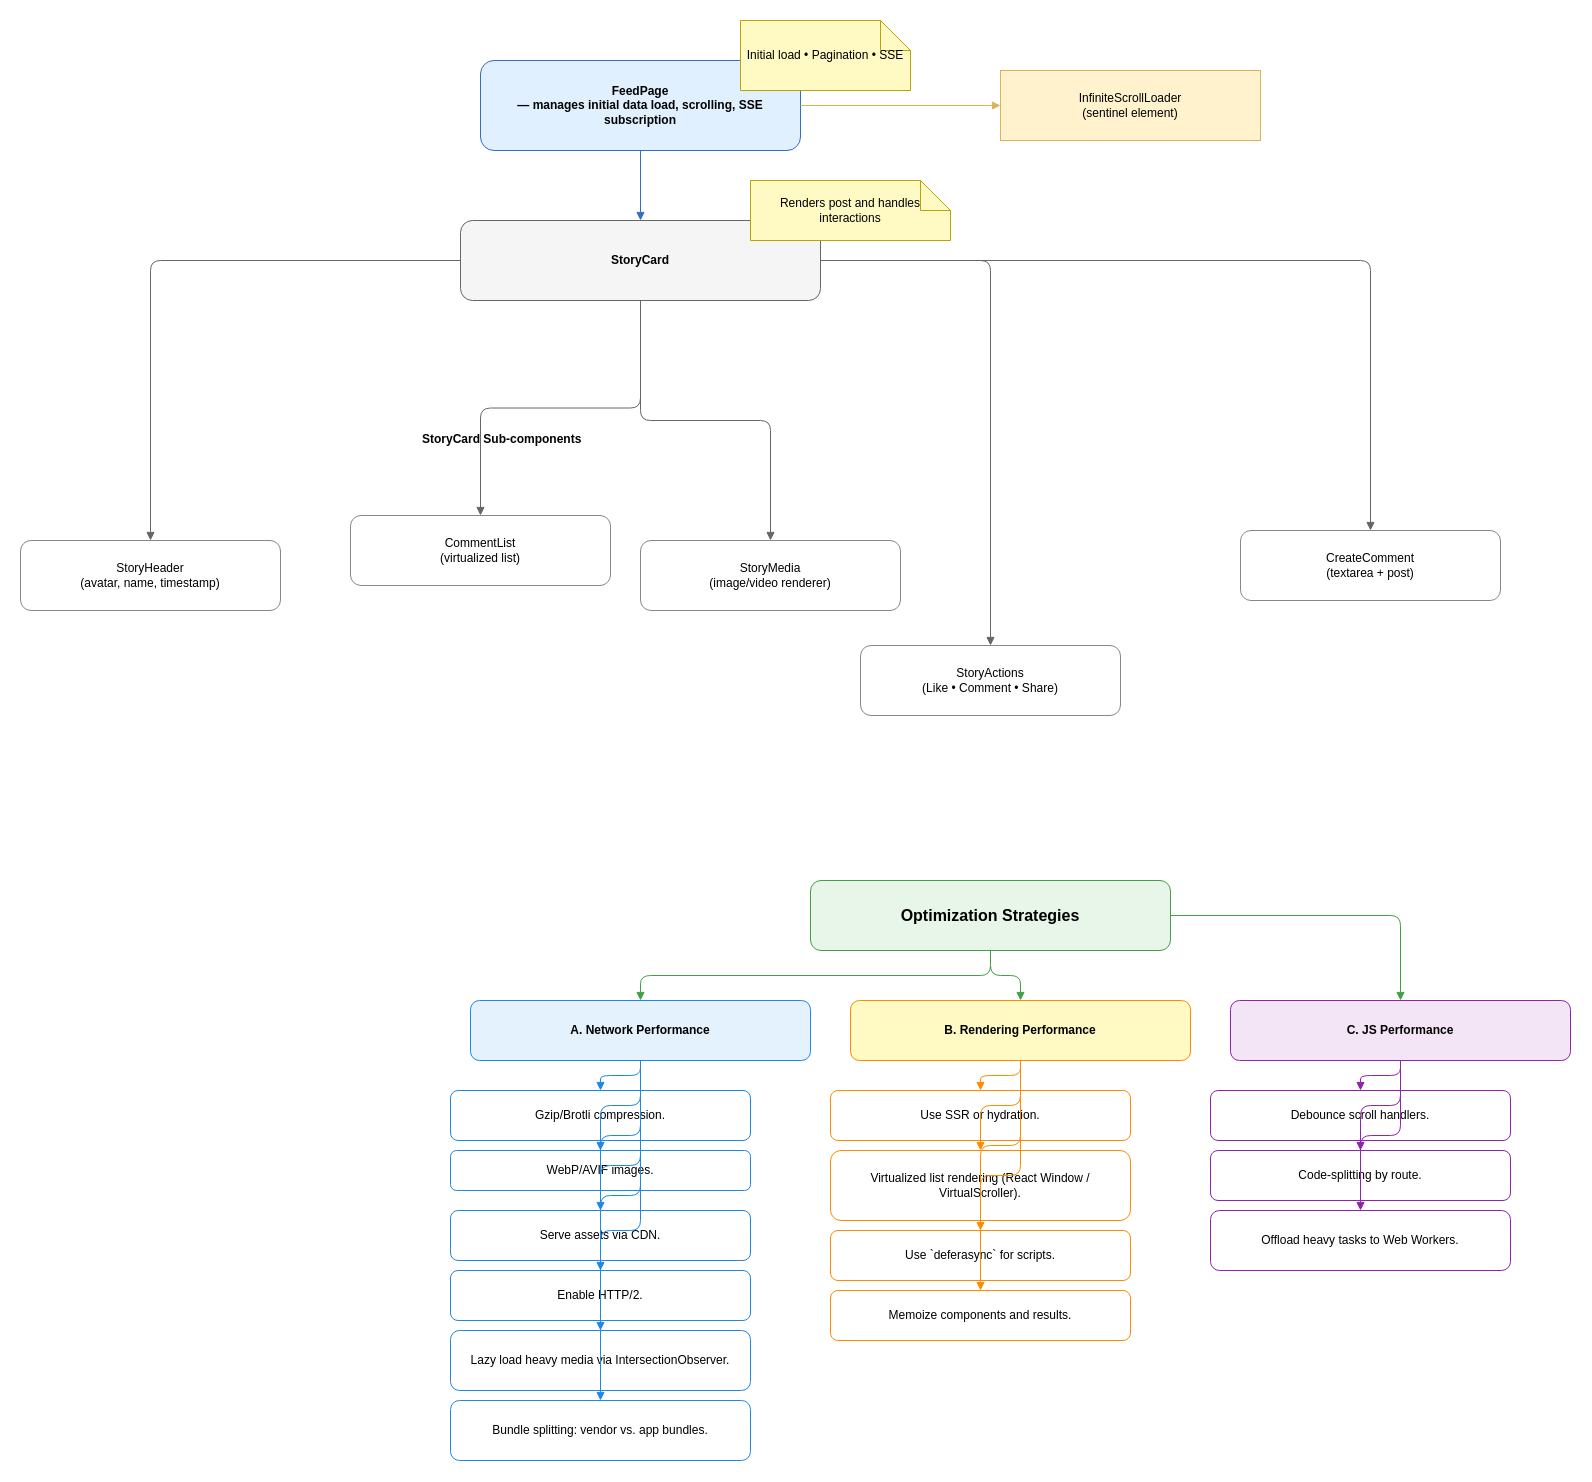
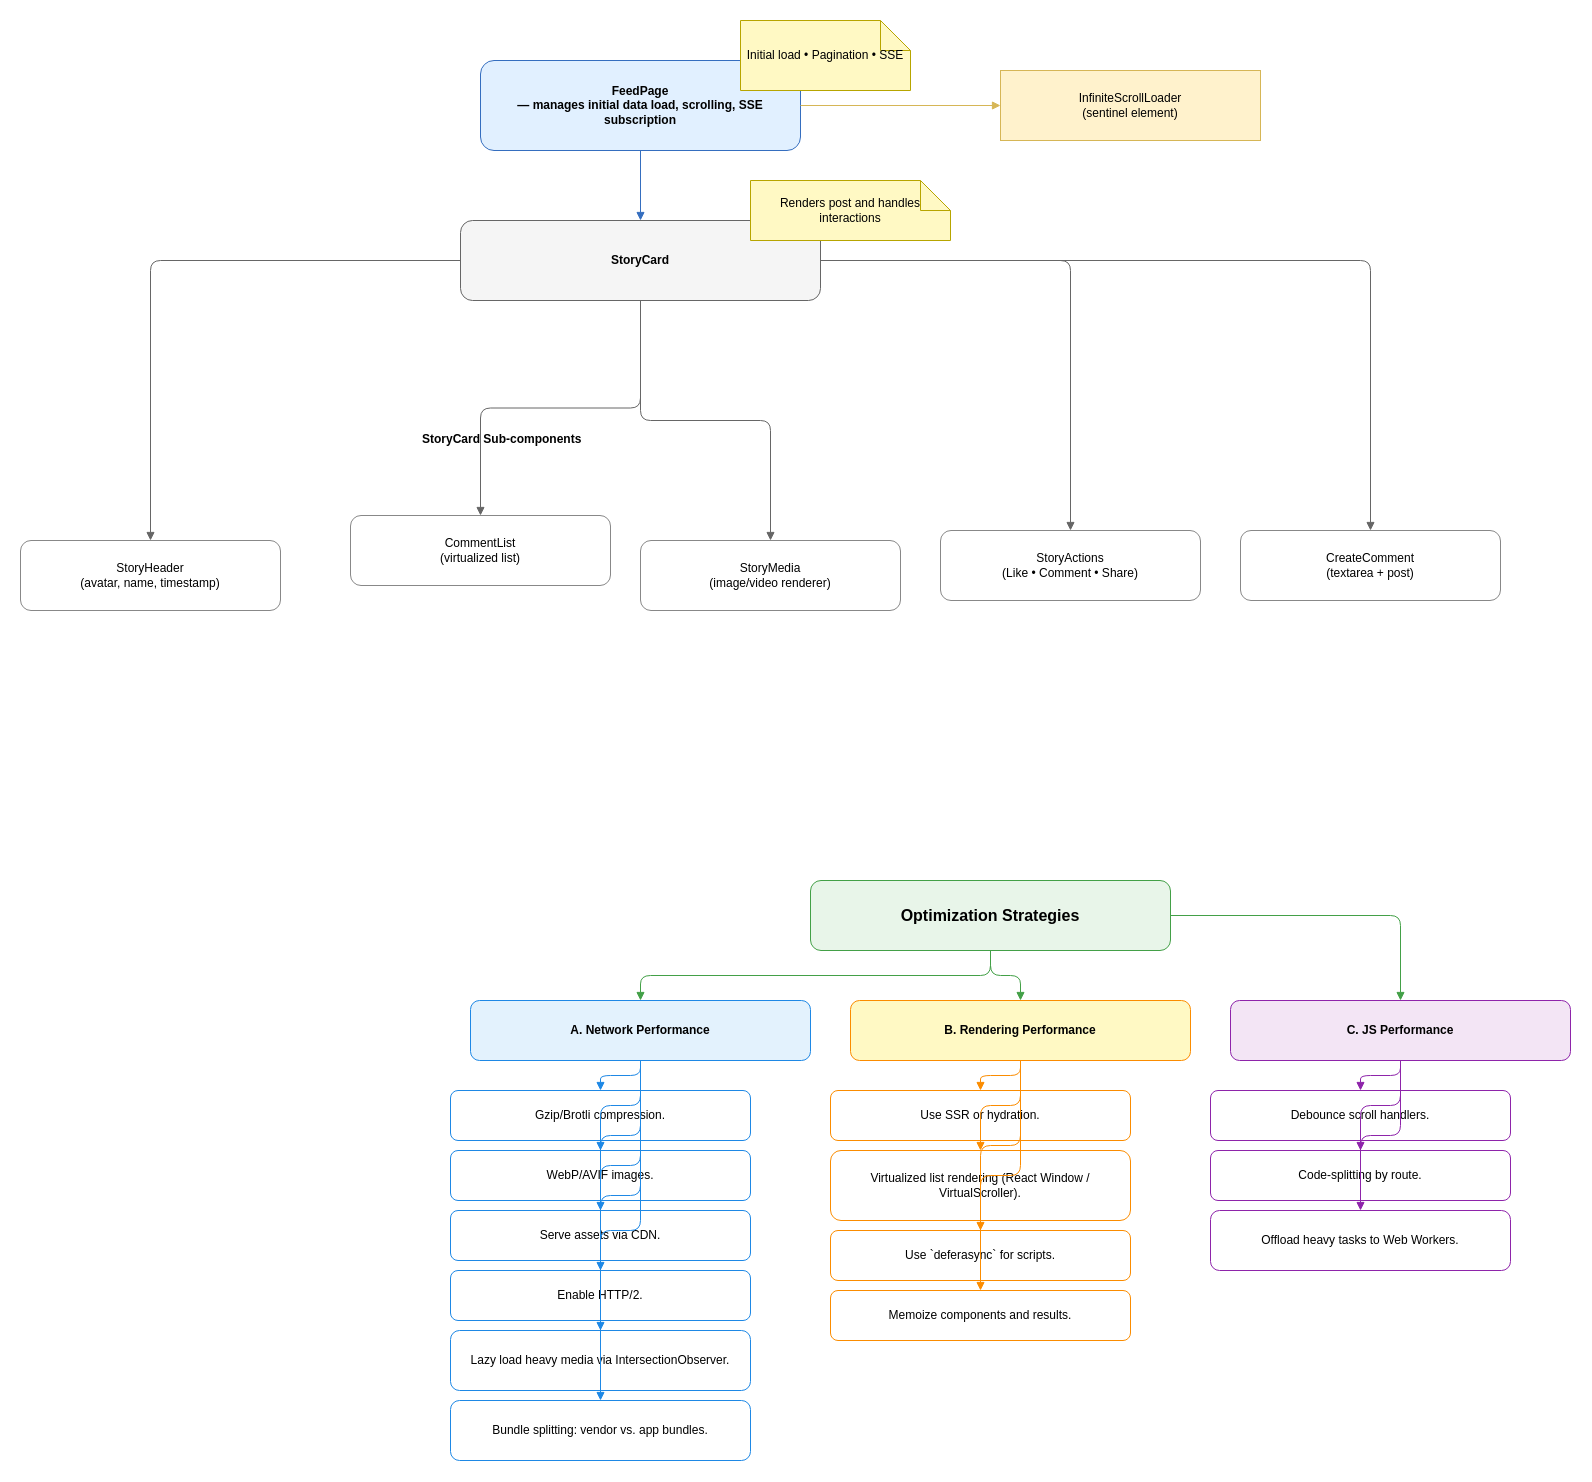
  <mxCell id="0" />
  <mxCell id="1" parent="0" />
  <mxCell id="2" value="FeedPage&#10;— manages initial data load, scrolling, SSE subscription" style="rounded=1;whiteSpace=wrap;html=1;fillColor=#e1f0ff;strokeColor=#356ebf;fontStyle=1;" vertex="1" parent="1"><mxGeometry x="480" y="60" width="320" height="90" as="geometry" /></mxCell>
  <mxCell id="3" value="StoryCard" style="rounded=1;whiteSpace=wrap;html=1;fillColor=#f5f5f5;strokeColor=#666666;fontStyle=1;" vertex="1" parent="1"><mxGeometry x="460" y="220" width="360" height="80" as="geometry" /></mxCell>
  <mxCell id="4" style="edgeStyle=orthogonalEdgeStyle;rounded=0;orthogonalLoop=1;jettySize=auto;html=1;endArrow=block;strokeColor=#356ebf;" edge="1" parent="1" source="2" target="3"><mxGeometry relative="1" as="geometry" /></mxCell>
  <mxCell id="5" value="InfiniteScrollLoader&#10;(sentinel element)" style="whiteSpace=wrap;html=1;fillColor=#fff2cc;strokeColor=#d6b656;rounded=0;" vertex="1" parent="1"><mxGeometry x="1000" y="70" width="260" height="70" as="geometry" /></mxCell>
  <mxCell id="6" style="edgeStyle=orthogonalEdgeStyle;rounded=0;orthogonalLoop=1;jettySize=auto;html=1;endArrow=block;strokeColor=#d6b656;" edge="1" parent="1" source="2" target="5"><mxGeometry relative="1" as="geometry" /></mxCell>
  <mxCell id="7" value="StoryCard Sub-components" style="text;html=1;strokeColor=none;fillColor=none;align=left;verticalAlign=top;fontStyle=1;fontSize=12;" vertex="1" parent="1"><mxGeometry x="420" y="425" width="200" height="20" as="geometry" /></mxCell>
  <mxCell id="8" value="StoryHeader&#10;(avatar, name, timestamp)" style="shape=rectangle;rounded=1;whiteSpace=wrap;html=1;fillColor=#ffffff;strokeColor=#888888;" vertex="1" parent="1"><mxGeometry x="20" y="540" width="260" height="70" as="geometry" /></mxCell>
  <mxCell id="9" value="StoryMedia&#10;(image/video renderer)" style="shape=rectangle;rounded=1;whiteSpace=wrap;html=1;fillColor=#ffffff;strokeColor=#888888;" vertex="1" parent="1"><mxGeometry x="640" y="540" width="260" height="70" as="geometry" /></mxCell>
- <mxCell id="10" value="StoryActions&#10;(Like • Comment • Share)" style="shape=rectangle;rounded=1;whiteSpace=wrap;html=1;fillColor=#ffffff;strokeColor=#888888;" vertex="1" parent="1"><mxGeometry x="860" y="645" width="260" height="70" as="geometry" /></mxCell>
+ <mxCell id="10" value="StoryActions&#10;(Like • Comment • Share)" style="shape=rectangle;rounded=1;whiteSpace=wrap;html=1;fillColor=#ffffff;strokeColor=#888888;" vertex="1" parent="1"><mxGeometry x="940" y="530" width="260" height="70" as="geometry" /></mxCell>
  <mxCell id="11" value="CommentList&#10;(virtualized list)" style="shape=rectangle;rounded=1;whiteSpace=wrap;html=1;fillColor=#ffffff;strokeColor=#888888;" vertex="1" parent="1"><mxGeometry x="350" y="515" width="260" height="70" as="geometry" /></mxCell>
  <mxCell id="12" value="CreateComment&#10;(textarea + post)" style="shape=rectangle;rounded=1;whiteSpace=wrap;html=1;fillColor=#ffffff;strokeColor=#888888;" vertex="1" parent="1"><mxGeometry x="1240" y="530" width="260" height="70" as="geometry" /></mxCell>
  <mxCell id="13" style="edgeStyle=orthogonalEdgeStyle;endArrow=block;strokeColor=#666666;" edge="1" parent="1" source="3" target="8"><mxGeometry relative="1" as="geometry" /></mxCell>
  <mxCell id="14" style="edgeStyle=orthogonalEdgeStyle;endArrow=block;strokeColor=#666666;" edge="1" parent="1" source="3" target="9"><mxGeometry relative="1" as="geometry" /></mxCell>
  <mxCell id="15" style="edgeStyle=orthogonalEdgeStyle;endArrow=block;strokeColor=#666666;" edge="1" parent="1" source="3" target="10"><mxGeometry relative="1" as="geometry" /></mxCell>
  <mxCell id="16" style="edgeStyle=orthogonalEdgeStyle;endArrow=block;strokeColor=#666666;" edge="1" parent="1" source="3" target="11"><mxGeometry relative="1" as="geometry" /></mxCell>
  <mxCell id="17" style="edgeStyle=orthogonalEdgeStyle;endArrow=block;strokeColor=#666666;" edge="1" parent="1" source="3" target="12"><mxGeometry relative="1" as="geometry" /></mxCell>
  <mxCell id="18" value="Initial load • Pagination • SSE" style="shape=note;whiteSpace=wrap;html=1;fillColor=#fff9c4;strokeColor=#b7a500;" vertex="1" parent="1"><mxGeometry x="740" y="20" width="170" height="70" as="geometry" /></mxCell>
  <mxCell id="19" value="Renders post and handles interactions" style="shape=note;whiteSpace=wrap;html=1;fillColor=#fff9c4;strokeColor=#b7a500;" vertex="1" parent="1"><mxGeometry x="750" y="180" width="200" height="60" as="geometry" /></mxCell>
  <mxCell id="20" value="Optimization Strategies" style="rounded=1;whiteSpace=wrap;html=1;fillColor=#e8f5e9;strokeColor=#43a047;fontStyle=1;fontSize=16;" vertex="1" parent="1"><mxGeometry x="810" y="880" width="360" height="70" as="geometry" /></mxCell>
  <mxCell id="21" value="A. Network Performance" style="rounded=1;whiteSpace=wrap;html=1;fillColor=#e3f2fd;strokeColor=#1e88e5;fontStyle=1;" vertex="1" parent="1"><mxGeometry x="470" y="1000" width="340" height="60" as="geometry" /></mxCell>
  <mxCell id="22" style="edgeStyle=orthogonalEdgeStyle;endArrow=block;strokeColor=#43a047;" edge="1" parent="1" source="20" target="21"><mxGeometry relative="1" as="geometry" /></mxCell>
  <mxCell id="23" value="B. Rendering Performance" style="rounded=1;whiteSpace=wrap;html=1;fillColor=#fff9c4;strokeColor=#fb8c00;fontStyle=1;" vertex="1" parent="1"><mxGeometry x="850" y="1000" width="340" height="60" as="geometry" /></mxCell>
  <mxCell id="24" style="edgeStyle=orthogonalEdgeStyle;endArrow=block;strokeColor=#43a047;" edge="1" parent="1" source="20" target="23"><mxGeometry relative="1" as="geometry" /></mxCell>
  <mxCell id="25" value="C. JS Performance" style="rounded=1;whiteSpace=wrap;html=1;fillColor=#f3e5f5;strokeColor=#8e24aa;fontStyle=1;" vertex="1" parent="1"><mxGeometry x="1230" y="1000" width="340" height="60" as="geometry" /></mxCell>
  <mxCell id="26" style="edgeStyle=orthogonalEdgeStyle;endArrow=block;strokeColor=#43a047;" edge="1" parent="1" source="20" target="25"><mxGeometry relative="1" as="geometry" /></mxCell>
  <mxCell id="27" value="Gzip/Brotli compression." style="shape=rectangle;rounded=1;whiteSpace=wrap;html=1;fillColor=#ffffff;strokeColor=#1e88e5;" vertex="1" parent="1"><mxGeometry x="450" y="1090" width="300" height="50" as="geometry" /></mxCell>
- <mxCell id="28" value="WebP/AVIF images." style="shape=rectangle;rounded=1;whiteSpace=wrap;html=1;fillColor=#ffffff;strokeColor=#1e88e5;" vertex="1" parent="1"><mxGeometry x="450" y="1150" width="300" height="40" as="geometry" /></mxCell>
+ <mxCell id="28" value="WebP/AVIF images." style="shape=rectangle;rounded=1;whiteSpace=wrap;html=1;fillColor=#ffffff;strokeColor=#1e88e5;" vertex="1" parent="1"><mxGeometry x="450" y="1150" width="300" height="50" as="geometry" /></mxCell>
  <mxCell id="29" value="Serve assets via CDN." style="shape=rectangle;rounded=1;whiteSpace=wrap;html=1;fillColor=#ffffff;strokeColor=#1e88e5;" vertex="1" parent="1"><mxGeometry x="450" y="1210" width="300" height="50" as="geometry" /></mxCell>
  <mxCell id="30" value="Enable HTTP/2." style="shape=rectangle;rounded=1;whiteSpace=wrap;html=1;fillColor=#ffffff;strokeColor=#1e88e5;" vertex="1" parent="1"><mxGeometry x="450" y="1270" width="300" height="50" as="geometry" /></mxCell>
  <mxCell id="31" value="Lazy load heavy media via IntersectionObserver." style="shape=rectangle;rounded=1;whiteSpace=wrap;html=1;fillColor=#ffffff;strokeColor=#1e88e5;" vertex="1" parent="1"><mxGeometry x="450" y="1330" width="300" height="60" as="geometry" /></mxCell>
  <mxCell id="32" value="Bundle splitting: vendor vs. app bundles." style="shape=rectangle;rounded=1;whiteSpace=wrap;html=1;fillColor=#ffffff;strokeColor=#1e88e5;" vertex="1" parent="1"><mxGeometry x="450" y="1400" width="300" height="60" as="geometry" /></mxCell>
  <mxCell id="33" style="edgeStyle=orthogonalEdgeStyle;endArrow=block;strokeColor=#1e88e5;" edge="1" parent="1" source="21" target="27"><mxGeometry relative="1" as="geometry" /></mxCell>
  <mxCell id="34" style="edgeStyle=orthogonalEdgeStyle;endArrow=block;strokeColor=#1e88e5;" edge="1" parent="1" source="21" target="28"><mxGeometry relative="1" as="geometry" /></mxCell>
  <mxCell id="35" style="edgeStyle=orthogonalEdgeStyle;endArrow=block;strokeColor=#1e88e5;" edge="1" parent="1" source="21" target="29"><mxGeometry relative="1" as="geometry" /></mxCell>
  <mxCell id="36" style="edgeStyle=orthogonalEdgeStyle;endArrow=block;strokeColor=#1e88e5;" edge="1" parent="1" source="21" target="30"><mxGeometry relative="1" as="geometry" /></mxCell>
  <mxCell id="37" style="edgeStyle=orthogonalEdgeStyle;endArrow=block;strokeColor=#1e88e5;" edge="1" parent="1" source="21" target="31"><mxGeometry relative="1" as="geometry" /></mxCell>
  <mxCell id="38" style="edgeStyle=orthogonalEdgeStyle;endArrow=block;strokeColor=#1e88e5;" edge="1" parent="1" source="21" target="32"><mxGeometry relative="1" as="geometry" /></mxCell>
  <mxCell id="39" value="Use SSR or hydration." style="shape=rectangle;rounded=1;whiteSpace=wrap;html=1;fillColor=#ffffff;strokeColor=#fb8c00;" vertex="1" parent="1"><mxGeometry x="830" y="1090" width="300" height="50" as="geometry" /></mxCell>
  <mxCell id="40" value="Virtualized list rendering (React Window / VirtualScroller)." style="shape=rectangle;rounded=1;whiteSpace=wrap;html=1;fillColor=#ffffff;strokeColor=#fb8c00;" vertex="1" parent="1"><mxGeometry x="830" y="1150" width="300" height="70" as="geometry" /></mxCell>
  <mxCell id="41" value="Use `deferasync` for scripts." style="shape=rectangle;rounded=1;whiteSpace=wrap;html=1;fillColor=#ffffff;strokeColor=#fb8c00;" vertex="1" parent="1"><mxGeometry x="830" y="1230" width="300" height="50" as="geometry" /></mxCell>
  <mxCell id="42" value="Memoize components and results." style="shape=rectangle;rounded=1;whiteSpace=wrap;html=1;fillColor=#ffffff;strokeColor=#fb8c00;" vertex="1" parent="1"><mxGeometry x="830" y="1290" width="300" height="50" as="geometry" /></mxCell>
  <mxCell id="43" style="edgeStyle=orthogonalEdgeStyle;endArrow=block;strokeColor=#fb8c00;" edge="1" parent="1" source="23" target="39"><mxGeometry relative="1" as="geometry" /></mxCell>
  <mxCell id="44" style="edgeStyle=orthogonalEdgeStyle;endArrow=block;strokeColor=#fb8c00;" edge="1" parent="1" source="23" target="40"><mxGeometry relative="1" as="geometry" /></mxCell>
  <mxCell id="45" style="edgeStyle=orthogonalEdgeStyle;endArrow=block;strokeColor=#fb8c00;" edge="1" parent="1" source="23" target="41"><mxGeometry relative="1" as="geometry" /></mxCell>
  <mxCell id="46" style="edgeStyle=orthogonalEdgeStyle;endArrow=block;strokeColor=#fb8c00;" edge="1" parent="1" source="23" target="42"><mxGeometry relative="1" as="geometry" /></mxCell>
  <mxCell id="47" value="Debounce scroll handlers." style="shape=rectangle;rounded=1;whiteSpace=wrap;html=1;fillColor=#ffffff;strokeColor=#8e24aa;" vertex="1" parent="1"><mxGeometry x="1210" y="1090" width="300" height="50" as="geometry" /></mxCell>
  <mxCell id="48" value="Code-splitting by route." style="shape=rectangle;rounded=1;whiteSpace=wrap;html=1;fillColor=#ffffff;strokeColor=#8e24aa;" vertex="1" parent="1"><mxGeometry x="1210" y="1150" width="300" height="50" as="geometry" /></mxCell>
  <mxCell id="49" value="Offload heavy tasks to Web Workers." style="shape=rectangle;rounded=1;whiteSpace=wrap;html=1;fillColor=#ffffff;strokeColor=#8e24aa;" vertex="1" parent="1"><mxGeometry x="1210" y="1210" width="300" height="60" as="geometry" /></mxCell>
  <mxCell id="50" style="edgeStyle=orthogonalEdgeStyle;endArrow=block;strokeColor=#8e24aa;" edge="1" parent="1" source="25" target="47"><mxGeometry relative="1" as="geometry" /></mxCell>
  <mxCell id="51" style="edgeStyle=orthogonalEdgeStyle;endArrow=block;strokeColor=#8e24aa;" edge="1" parent="1" source="25" target="48"><mxGeometry relative="1" as="geometry" /></mxCell>
  <mxCell id="52" style="edgeStyle=orthogonalEdgeStyle;endArrow=block;strokeColor=#8e24aa;" edge="1" parent="1" source="25" target="49"><mxGeometry relative="1" as="geometry" /></mxCell>
